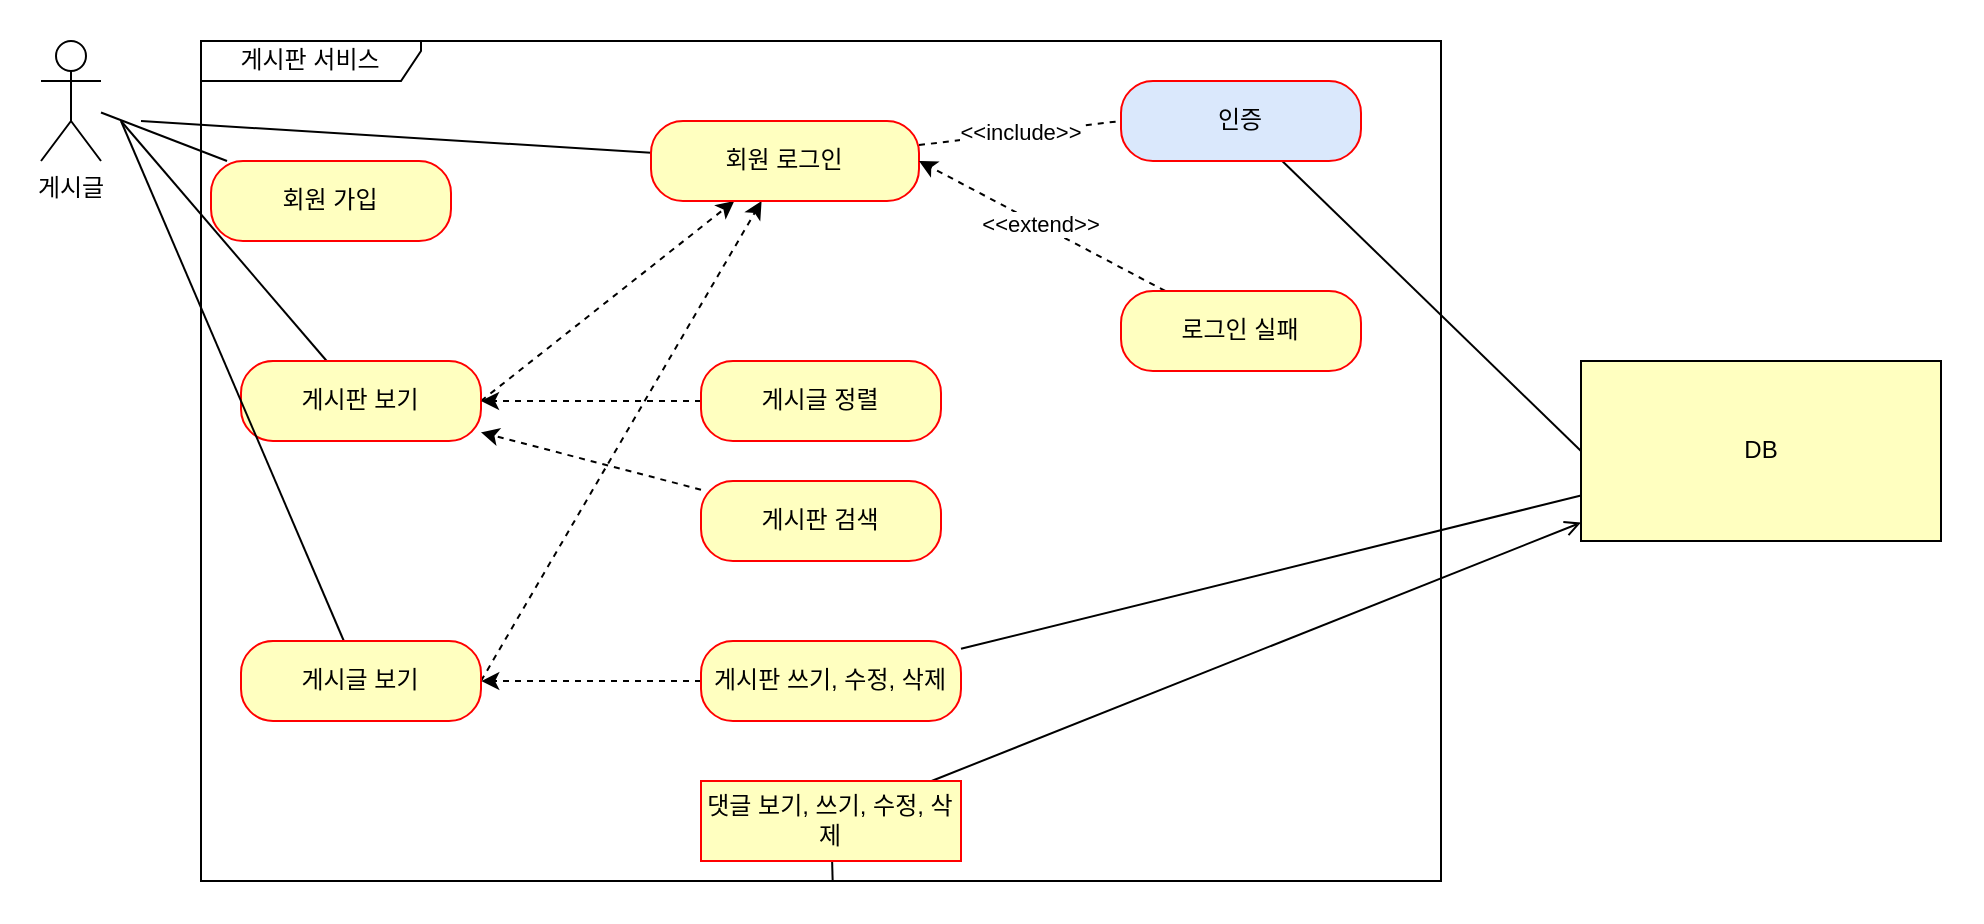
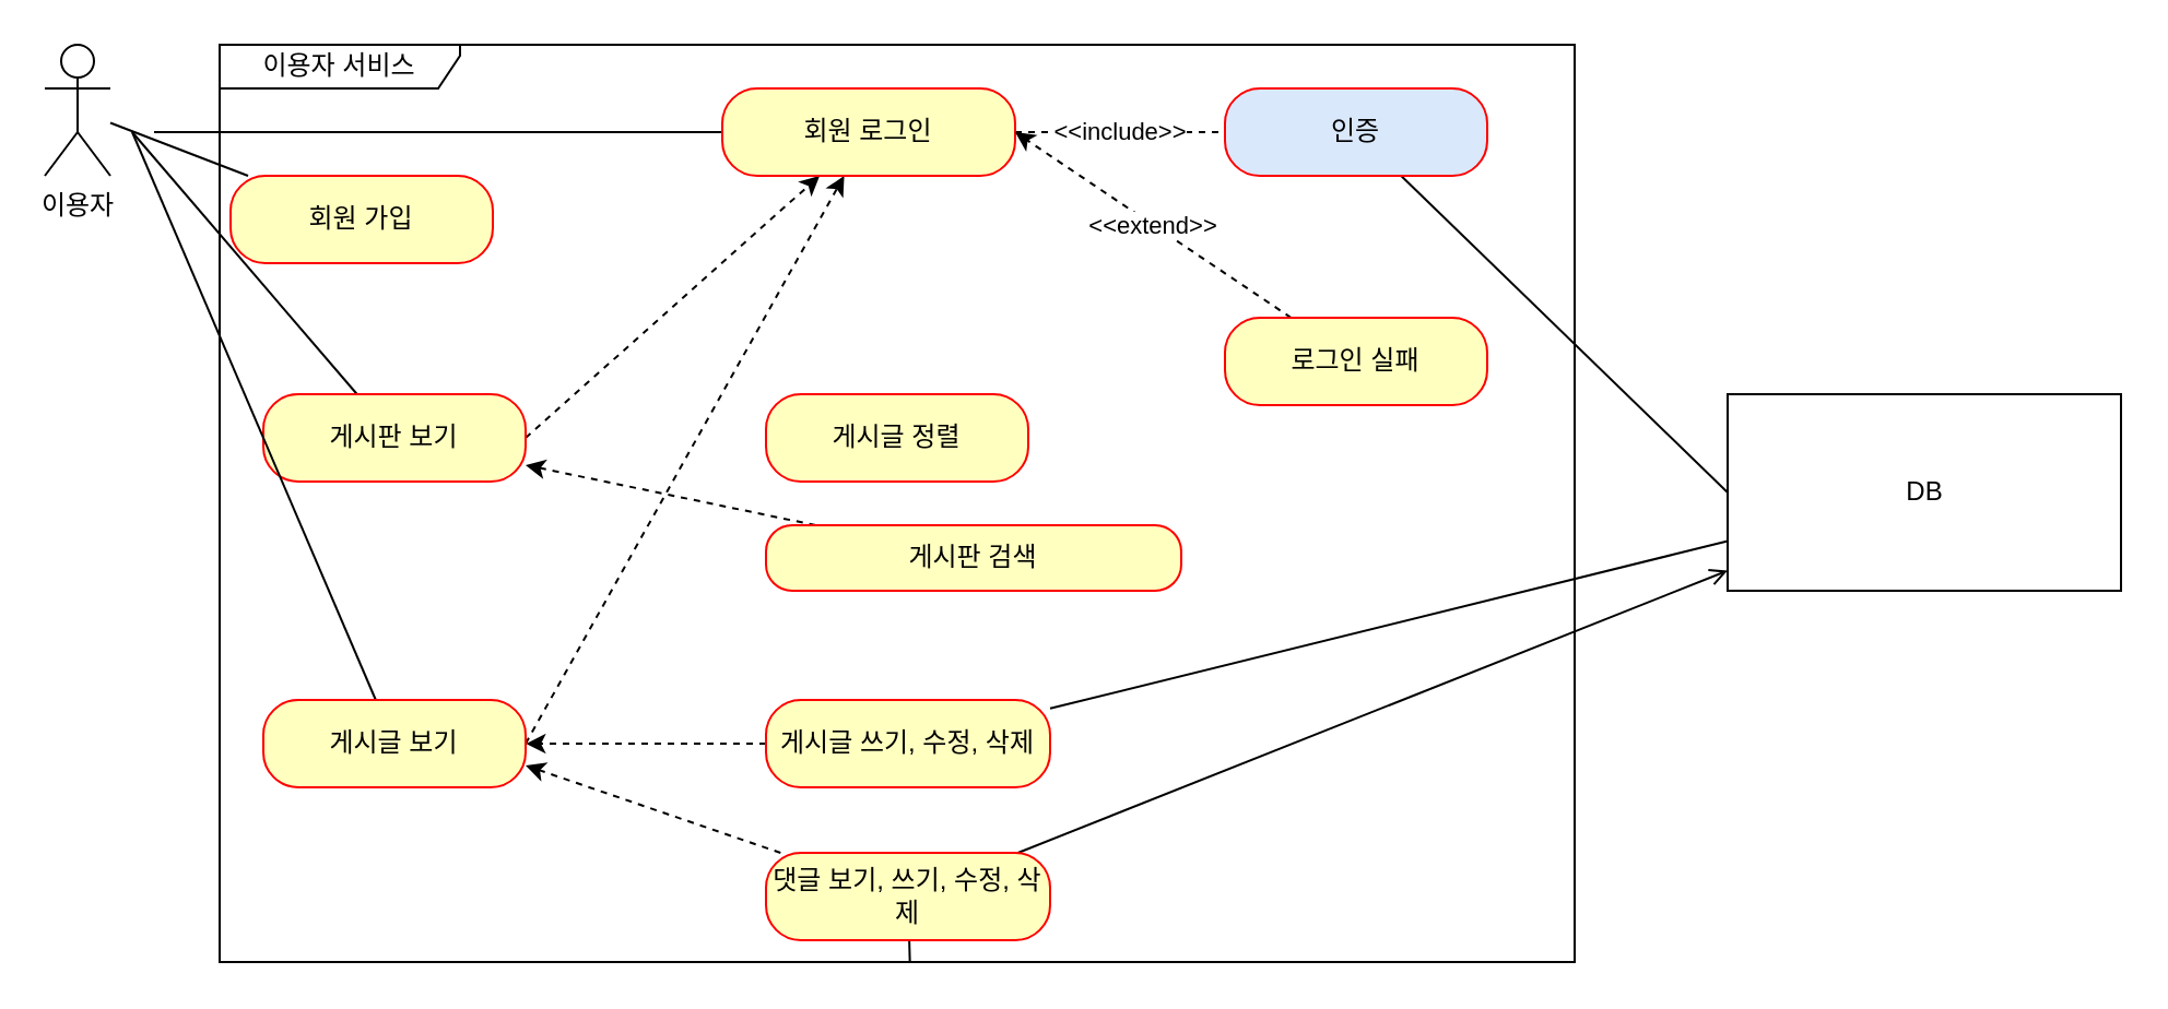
  <mxCell id="0" />
  <mxCell id="1" parent="0" />
- <mxCell id="2" value="게시글" style="shape=umlActor;verticalLabelPosition=bottom;verticalAlign=top;html=1;outlineConnect=0;" parent="1" vertex="1"><mxGeometry x="20" y="20" width="30" height="60" as="geometry" /></mxCell>
- <mxCell id="3" value="게시판 서비스" style="shape=umlFrame;whiteSpace=wrap;html=1;width=110;height=20;" parent="1" vertex="1"><mxGeometry x="100" y="20" width="620" height="420" as="geometry" /></mxCell>
+ <mxCell id="2" value="이용자" style="shape=umlActor;verticalLabelPosition=bottom;verticalAlign=top;html=1;outlineConnect=0;" parent="1" vertex="1"><mxGeometry x="20" y="20" width="30" height="60" as="geometry" /></mxCell>
+ <mxCell id="3" value="이용자 서비스" style="shape=umlFrame;whiteSpace=wrap;html=1;width=110;height=20;" parent="1" vertex="1"><mxGeometry x="100" y="20" width="620" height="420" as="geometry" /></mxCell>
  <mxCell id="4" style="rounded=0;orthogonalLoop=1;jettySize=auto;html=1;endArrow=none;endFill=0;" parent="1" source="5" target="2" edge="1"><mxGeometry relative="1" as="geometry" /></mxCell>
  <mxCell id="5" value="회원 가입" style="rounded=1;whiteSpace=wrap;html=1;arcSize=40;fontColor=#000000;fillColor=#ffffc0;strokeColor=#ff0000;" parent="1" vertex="1"><mxGeometry x="105" y="80" width="120" height="40" as="geometry" /></mxCell>
  <mxCell id="6" style="edgeStyle=none;rounded=0;orthogonalLoop=1;jettySize=auto;html=1;endArrow=none;endFill=0;" parent="1" source="8" edge="1"><mxGeometry relative="1" as="geometry"><mxPoint x="60" y="60" as="targetPoint" /></mxGeometry></mxCell>
  <mxCell id="7" style="edgeStyle=none;rounded=0;orthogonalLoop=1;jettySize=auto;html=1;dashed=1;endArrow=classic;endFill=1;" parent="1" target="14" edge="1"><mxGeometry relative="1" as="geometry"><mxPoint x="240" y="200" as="sourcePoint" /></mxGeometry></mxCell>
  <mxCell id="8" value="게시판 보기" style="rounded=1;whiteSpace=wrap;html=1;arcSize=40;fontColor=#000000;fillColor=#ffffc0;strokeColor=#ff0000;" parent="1" vertex="1"><mxGeometry x="120" y="180" width="120" height="40" as="geometry" /></mxCell>
  <mxCell id="9" style="edgeStyle=none;rounded=0;orthogonalLoop=1;jettySize=auto;html=1;endArrow=none;endFill=0;" parent="1" source="11" edge="1"><mxGeometry relative="1" as="geometry"><mxPoint x="60" y="60" as="targetPoint" /></mxGeometry></mxCell>
  <mxCell id="10" style="edgeStyle=none;rounded=0;orthogonalLoop=1;jettySize=auto;html=1;dashed=1;endArrow=classic;endFill=1;" parent="1" target="14" edge="1"><mxGeometry relative="1" as="geometry"><mxPoint x="240" y="340" as="sourcePoint" /></mxGeometry></mxCell>
  <mxCell id="11" value="게시글 보기" style="rounded=1;whiteSpace=wrap;html=1;arcSize=40;fontColor=#000000;fillColor=#ffffc0;strokeColor=#ff0000;" parent="1" vertex="1"><mxGeometry x="120" y="320" width="120" height="40" as="geometry" /></mxCell>
  <mxCell id="12" style="edgeStyle=none;rounded=0;orthogonalLoop=1;jettySize=auto;html=1;endArrow=none;endFill=0;" parent="1" source="14" edge="1"><mxGeometry relative="1" as="geometry"><mxPoint x="70" y="60" as="targetPoint" /></mxGeometry></mxCell>
  <mxCell id="13" value="&amp;lt;&amp;lt;include&amp;gt;&amp;gt;" style="edgeStyle=none;rounded=0;orthogonalLoop=1;jettySize=auto;html=1;entryX=0;entryY=0.5;entryDx=0;entryDy=0;endArrow=none;endFill=0;dashed=1;" parent="1" source="14" target="16" edge="1"><mxGeometry relative="1" as="geometry" /></mxCell>
- <mxCell id="14" value="회원 로그인" style="rounded=1;whiteSpace=wrap;html=1;arcSize=40;fontColor=#000000;fillColor=#ffffc0;strokeColor=#ff0000;" parent="1" vertex="1"><mxGeometry x="325" y="60" width="134" height="40" as="geometry" /></mxCell>
+ <mxCell id="14" value="회원 로그인" style="rounded=1;whiteSpace=wrap;html=1;arcSize=40;fontColor=#000000;fillColor=#ffffc0;strokeColor=#ff0000;" parent="1" vertex="1"><mxGeometry x="330" y="40" width="134" height="40" as="geometry" /></mxCell>
  <mxCell id="15" style="rounded=0;orthogonalLoop=1;jettySize=auto;html=1;entryX=0;entryY=0.5;entryDx=0;entryDy=0;endArrow=none;endFill=0;" edge="1" parent="1" source="16" target="30"><mxGeometry relative="1" as="geometry" /></mxCell>
  <mxCell id="16" value="인증" style="rounded=1;whiteSpace=wrap;html=1;arcSize=40;fontColor=#000000;fillColor=#dae8fc;strokeColor=#ff0000;" parent="1" vertex="1"><mxGeometry x="560" y="40" width="120" height="40" as="geometry" /></mxCell>
  <mxCell id="17" value="&amp;lt;&amp;lt;extend&amp;gt;&amp;gt;" style="edgeStyle=none;rounded=0;orthogonalLoop=1;jettySize=auto;html=1;entryX=1;entryY=0.5;entryDx=0;entryDy=0;endArrow=classic;endFill=1;dashed=1;" parent="1" source="18" target="14" edge="1"><mxGeometry relative="1" as="geometry" /></mxCell>
  <mxCell id="18" value="로그인 실패" style="rounded=1;whiteSpace=wrap;html=1;arcSize=40;fontColor=#000000;fillColor=#ffffc0;strokeColor=#ff0000;" parent="1" vertex="1"><mxGeometry x="560" y="145" width="120" height="40" as="geometry" /></mxCell>
- <mxCell id="19" style="edgeStyle=none;rounded=0;orthogonalLoop=1;jettySize=auto;html=1;entryX=1;entryY=0.5;entryDx=0;entryDy=0;dashed=1;endArrow=classic;endFill=1;" parent="1" source="20" target="8" edge="1"><mxGeometry relative="1" as="geometry" /></mxCell>
  <mxCell id="20" value="게시글 정렬" style="rounded=1;whiteSpace=wrap;html=1;arcSize=40;fontColor=#000000;fillColor=#ffffc0;strokeColor=#ff0000;" parent="1" vertex="1"><mxGeometry x="350" y="180" width="120" height="40" as="geometry" /></mxCell>
  <mxCell id="21" style="edgeStyle=none;rounded=0;orthogonalLoop=1;jettySize=auto;html=1;dashed=1;endArrow=classic;endFill=1;" parent="1" source="22" target="8" edge="1"><mxGeometry relative="1" as="geometry" /></mxCell>
- <mxCell id="22" value="게시판 검색" style="rounded=1;whiteSpace=wrap;html=1;arcSize=40;fontColor=#000000;fillColor=#ffffc0;strokeColor=#ff0000;" parent="1" vertex="1"><mxGeometry x="350" y="240" width="120" height="40" as="geometry" /></mxCell>
+ <mxCell id="22" value="게시판 검색" style="rounded=1;whiteSpace=wrap;html=1;arcSize=40;fontColor=#000000;fillColor=#ffffc0;strokeColor=#ff0000;" parent="1" vertex="1"><mxGeometry x="350" y="240" width="190" height="30" as="geometry" /></mxCell>
  <mxCell id="23" style="edgeStyle=none;rounded=0;orthogonalLoop=1;jettySize=auto;html=1;entryX=0.226;entryY=0.762;entryDx=0;entryDy=0;entryPerimeter=0;dashed=1;endArrow=classic;endFill=1;" parent="1" source="25" target="3" edge="1"><mxGeometry relative="1" as="geometry" /></mxCell>
  <mxCell id="24" style="edgeStyle=none;rounded=0;orthogonalLoop=1;jettySize=auto;html=1;endArrow=none;endFill=0;" edge="1" parent="1" source="25" target="30"><mxGeometry relative="1" as="geometry" /></mxCell>
- <mxCell id="25" value="게시판 쓰기, 수정, 삭제" style="rounded=1;whiteSpace=wrap;html=1;arcSize=40;fontColor=#000000;fillColor=#ffffc0;strokeColor=#ff0000;" parent="1" vertex="1"><mxGeometry x="350" y="320" width="130" height="40" as="geometry" /></mxCell>
+ <mxCell id="25" value="게시글 쓰기, 수정, 삭제" style="rounded=1;whiteSpace=wrap;html=1;arcSize=40;fontColor=#000000;fillColor=#ffffc0;strokeColor=#ff0000;" parent="1" vertex="1"><mxGeometry x="350" y="320" width="130" height="40" as="geometry" /></mxCell>
+ <mxCell id="26" style="edgeStyle=none;rounded=0;orthogonalLoop=1;jettySize=auto;html=1;entryX=1;entryY=0.75;entryDx=0;entryDy=0;dashed=1;endArrow=classic;endFill=1;" parent="1" source="29" target="11" edge="1"><mxGeometry relative="1" as="geometry" /></mxCell>
  <mxCell id="27" style="edgeStyle=none;rounded=0;orthogonalLoop=1;jettySize=auto;html=1;endArrow=none;endFill=0;" edge="1" parent="1" source="29" target="3"><mxGeometry relative="1" as="geometry" /></mxCell>
  <mxCell id="28" style="edgeStyle=none;rounded=0;orthogonalLoop=1;jettySize=auto;html=1;endArrow=open;endFill=0;" edge="1" parent="1" source="29" target="30"><mxGeometry relative="1" as="geometry" /></mxCell>
- <mxCell id="29" value="댓글 보기, 쓰기, 수정, 삭제" style="whiteSpace=wrap;html=1;arcSize=40;fontColor=#000000;fillColor=#ffffc0;strokeColor=#ff0000;rounded=0;" parent="1" vertex="1"><mxGeometry x="350" y="390" width="130" height="40" as="geometry" /></mxCell>
- <mxCell id="30" value="DB" style="html=1;dropTarget=0;fillColor=#ffffc0;" vertex="1" parent="1"><mxGeometry x="790" y="180" width="180" height="90" as="geometry" /></mxCell>
+ <mxCell id="29" value="댓글 보기, 쓰기, 수정, 삭제" style="rounded=1;whiteSpace=wrap;html=1;arcSize=40;fontColor=#000000;fillColor=#ffffc0;strokeColor=#ff0000;" parent="1" vertex="1"><mxGeometry x="350" y="390" width="130" height="40" as="geometry" /></mxCell>
+ <mxCell id="30" value="DB" style="html=1;dropTarget=0;" vertex="1" parent="1"><mxGeometry x="790" y="180" width="180" height="90" as="geometry" /></mxCell>
